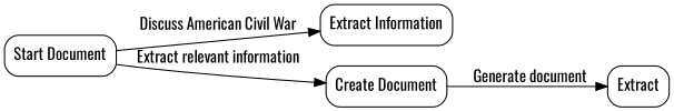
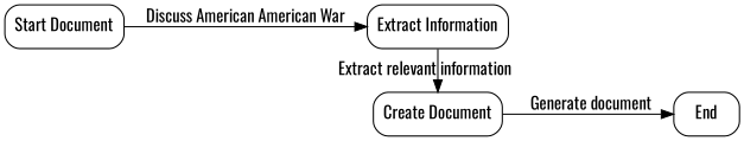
  digraph {
    fontname=Oswald
    rankdir=LR
    node [fontname=Oswald shape=box style=rounded]
    edge [fontname=Oswald]
    n1 [label="Extract Information"]
    n2 [label="Create Document"]
-   n3 [label=Extract]
+   n3 [label=End]
    n4 [label="Start Document"]
    subgraph sub_1 {
      rank=same
      n1
      n2
    }
-   n4 -> n2 [label="Extract relevant information"]
+   n1 -> n2 [label="Extract relevant information"]
    n2 -> n3 [label="Generate document"]
-   n4 -> n1 [label="Discuss American Civil War"]
+   n4 -> n1 [label="Discuss American American War"]
  }
